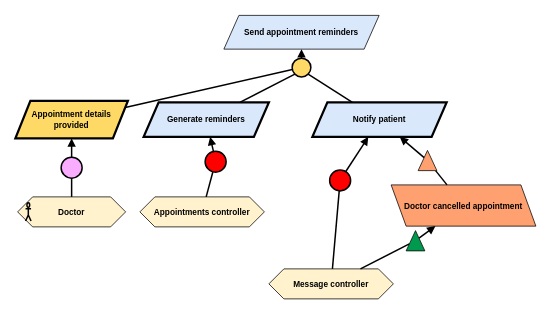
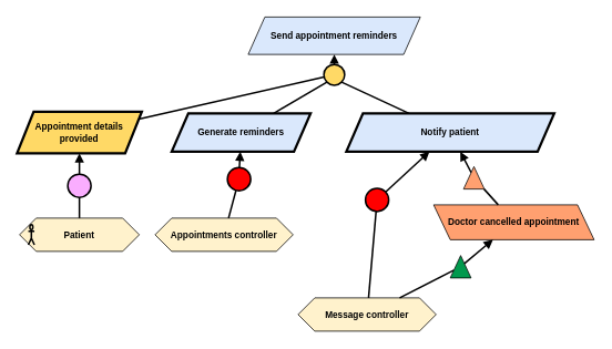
  <mxCell id="0" />
  <mxCell id="1" parent="0" />
  <mxCell id="2" value="&lt;b&gt;Send appointment reminders&lt;/b&gt;" style="shape=parallelogram;perimeter=parallelogramPerimeter;whiteSpace=wrap;html=1;fixedSize=1;fillColor=#dae8fc;strokeColor=#000000;fontFamily=Helvetica;fontSize=11;fontColor=default;labelBackgroundColor=none;" parent="1" vertex="1"><mxGeometry x="298" y="20" width="207" height="45" as="geometry" /></mxCell>
  <mxCell id="3" value="&lt;b&gt;Appointment details provided&lt;/b&gt;" style="shape=parallelogram;perimeter=parallelogramPerimeter;whiteSpace=wrap;html=1;fixedSize=1;fillColor=#FFD966;strokeColor=#000000;strokeWidth=3;fontFamily=Helvetica;fontSize=11;fontColor=default;labelBackgroundColor=none;" parent="1" vertex="1"><mxGeometry x="20" y="134" width="150" height="50" as="geometry" /></mxCell>
  <mxCell id="4" value="" style="ellipse;whiteSpace=wrap;html=1;aspect=fixed;fillColor=#FFD966;strokeWidth=2;" parent="1" vertex="1"><mxGeometry x="389" y="77" width="25" height="25" as="geometry" /></mxCell>
  <mxCell id="5" value="" style="endArrow=block;html=1;rounded=0;endFill=1;strokeWidth=2;" parent="1" source="4" target="2" edge="1"><mxGeometry width="50" height="50" relative="1" as="geometry"><mxPoint x="401.495" y="107.972" as="sourcePoint" /><mxPoint x="311.758" y="-48" as="targetPoint" /></mxGeometry></mxCell>
  <mxCell id="6" value="" style="endArrow=none;html=1;rounded=0;strokeWidth=2;" parent="1" source="3" target="4" edge="1"><mxGeometry width="50" height="50" relative="1" as="geometry"><mxPoint x="128" y="16" as="sourcePoint" /><mxPoint x="425.5" y="106" as="targetPoint" /></mxGeometry></mxCell>
  <mxCell id="7" value="" style="group;fontFamily=Helvetica;fontSize=11;fontColor=default;labelBackgroundColor=default;" parent="1" vertex="1" connectable="0"><mxGeometry x="23" y="262" width="144" height="40" as="geometry" /></mxCell>
- <mxCell id="8" value="&lt;div&gt;&lt;b&gt;Doctor&lt;/b&gt;&lt;/div&gt;" style="shape=hexagon;perimeter=hexagonPerimeter2;whiteSpace=wrap;html=1;fixedSize=1;fillColor=#FFF2CC;fontFamily=Helvetica;fontSize=11;fontColor=default;labelBackgroundColor=none;" parent="7" vertex="1"><mxGeometry width="144" height="40" as="geometry" /></mxCell>
+ <mxCell id="8" value="&lt;div&gt;&lt;b&gt;Patient&lt;/b&gt;&lt;/div&gt;" style="shape=hexagon;perimeter=hexagonPerimeter2;whiteSpace=wrap;html=1;fixedSize=1;fillColor=#FFF2CC;fontFamily=Helvetica;fontSize=11;fontColor=default;labelBackgroundColor=none;" parent="7" vertex="1"><mxGeometry width="144" height="40" as="geometry" /></mxCell>
  <mxCell id="9" value="" style="shape=umlActor;verticalLabelPosition=bottom;verticalAlign=top;html=1;outlineConnect=0;fillColor=none;strokeWidth=2;fontFamily=Helvetica;fontSize=11;fontColor=default;labelBackgroundColor=default;" parent="7" vertex="1"><mxGeometry x="10.576" y="7.75" width="7.322" height="24.5" as="geometry" /></mxCell>
  <mxCell id="10" value="" style="ellipse;whiteSpace=wrap;html=1;aspect=fixed;fillColor=#FAADFF;strokeWidth=2;fontFamily=Helvetica;fontSize=11;fontColor=default;labelBackgroundColor=default;" parent="1" vertex="1"><mxGeometry x="81" y="209" width="28" height="28" as="geometry" /></mxCell>
  <mxCell id="11" value="" style="endArrow=block;html=1;rounded=0;endFill=1;strokeWidth=2;strokeColor=default;align=center;verticalAlign=middle;fontFamily=Helvetica;fontSize=11;fontColor=default;labelBackgroundColor=default;" parent="1" source="10" target="3" edge="1"><mxGeometry width="50" height="50" relative="1" as="geometry"><mxPoint x="527.995" y="231.972" as="sourcePoint" /><mxPoint x="524" y="187" as="targetPoint" /></mxGeometry></mxCell>
  <mxCell id="12" value="" style="endArrow=none;html=1;rounded=0;strokeWidth=2;strokeColor=default;align=center;verticalAlign=middle;fontFamily=Helvetica;fontSize=11;fontColor=default;labelBackgroundColor=default;" parent="1" source="8" target="10" edge="1"><mxGeometry width="50" height="50" relative="1" as="geometry"><mxPoint x="527" y="294" as="sourcePoint" /><mxPoint x="552" y="230" as="targetPoint" /></mxGeometry></mxCell>
- <mxCell id="13" value="&lt;b&gt;Notify patient&lt;/b&gt;" style="shape=parallelogram;perimeter=parallelogramPerimeter;whiteSpace=wrap;html=1;fixedSize=1;fillColor=#dae8fc;strokeColor=#000000;strokeWidth=3;fontFamily=Helvetica;fontSize=11;fontColor=default;labelBackgroundColor=none;" parent="1" vertex="1"><mxGeometry x="416" y="136" width="179" height="46" as="geometry" /></mxCell>
+ <mxCell id="13" value="&lt;b&gt;Notify patient&lt;/b&gt;" style="shape=parallelogram;perimeter=parallelogramPerimeter;whiteSpace=wrap;html=1;fixedSize=1;fillColor=#dae8fc;strokeColor=#000000;strokeWidth=3;fontFamily=Helvetica;fontSize=11;fontColor=default;labelBackgroundColor=none;" parent="1" vertex="1"><mxGeometry x="416" y="136" width="250" height="46" as="geometry" /></mxCell>
  <mxCell id="14" value="" style="endArrow=none;html=1;rounded=0;strokeWidth=2;entryX=1;entryY=1;entryDx=0;entryDy=0;" parent="1" source="13" target="4" edge="1"><mxGeometry width="50" height="50" relative="1" as="geometry"><mxPoint x="300" y="155" as="sourcePoint" /><mxPoint x="403" y="117" as="targetPoint" /></mxGeometry></mxCell>
- <mxCell id="15" value="Doctor cancelled appointment" style="shape=parallelogram;perimeter=parallelogramPerimeter;whiteSpace=wrap;html=1;fixedSize=1;fillColor=#FFA070;fontStyle=1;fontFamily=Helvetica;fontSize=11;fontColor=default;labelBackgroundColor=none;flipH=1;flipV=0;" parent="1" vertex="1"><mxGeometry x="521" y="246" width="193" height="55" as="geometry" /></mxCell>
+ <mxCell id="15" value="Doctor cancelled appointment" style="shape=parallelogram;perimeter=parallelogramPerimeter;whiteSpace=wrap;html=1;fixedSize=1;fillColor=#FFA070;fontStyle=1;fontFamily=Helvetica;fontSize=11;fontColor=default;labelBackgroundColor=none;flipH=1;flipV=0;" parent="1" vertex="1"><mxGeometry x="521" y="246" width="193" height="42" as="geometry" /></mxCell>
  <mxCell id="16" value="" style="endArrow=block;html=1;rounded=0;endFill=1;strokeWidth=2;" parent="1" source="18" edge="1" target="13"><mxGeometry width="50" height="50" relative="1" as="geometry"><mxPoint x="696.5" y="289" as="sourcePoint" /><mxPoint x="608.5" y="287" as="targetPoint" /></mxGeometry></mxCell>
  <mxCell id="17" value="" style="endArrow=none;html=1;rounded=0;strokeWidth=2;" parent="1" target="18" edge="1" source="15"><mxGeometry width="50" height="50" relative="1" as="geometry"><mxPoint x="608.5" y="370" as="sourcePoint" /><mxPoint x="686.744" y="323.998" as="targetPoint" /></mxGeometry></mxCell>
  <mxCell id="18" value="" style="triangle;whiteSpace=wrap;html=1;rotation=-90;fillColor=#FFA070;" parent="1" vertex="1"><mxGeometry x="556" y="201" width="27" height="25" as="geometry" /></mxCell>
  <mxCell id="19" value="&lt;div&gt;&lt;b&gt;Message controller&lt;/b&gt;&lt;/div&gt;" style="shape=hexagon;perimeter=hexagonPerimeter2;whiteSpace=wrap;html=1;fixedSize=1;fillColor=#FFF2CC;fontFamily=Helvetica;fontSize=11;fontColor=default;labelBackgroundColor=none;" parent="1" vertex="1"><mxGeometry x="358" y="358" width="166" height="40" as="geometry" /></mxCell>
  <mxCell id="20" value="" style="ellipse;whiteSpace=wrap;html=1;aspect=fixed;fillColor=#FF0000;strokeWidth=2;" parent="1" vertex="1"><mxGeometry x="439" y="226" width="28" height="28" as="geometry" /></mxCell>
  <mxCell id="21" value="" style="endArrow=block;html=1;rounded=0;endFill=1;strokeWidth=2;" parent="1" source="20" edge="1" target="13"><mxGeometry width="50" height="50" relative="1" as="geometry"><mxPoint x="422.995" y="335.972" as="sourcePoint" /><mxPoint x="429.191" y="284.5" as="targetPoint" /><Array as="points" /></mxGeometry></mxCell>
  <mxCell id="22" value="" style="endArrow=none;html=1;rounded=0;strokeWidth=2;" parent="1" source="19" target="20" edge="1"><mxGeometry width="50" height="50" relative="1" as="geometry"><mxPoint x="422" y="398" as="sourcePoint" /><mxPoint x="447" y="334" as="targetPoint" /></mxGeometry></mxCell>
- <mxCell id="23" value="&lt;b&gt;Generate reminders&lt;/b&gt;" style="shape=parallelogram;perimeter=parallelogramPerimeter;whiteSpace=wrap;html=1;fixedSize=1;fillColor=#dae8fc;strokeColor=#000000;strokeWidth=3;fontFamily=Helvetica;fontSize=11;fontColor=default;labelBackgroundColor=none;" vertex="1" parent="1"><mxGeometry x="191" y="136" width="167" height="46" as="geometry" /></mxCell>
+ <mxCell id="23" value="&lt;b&gt;Generate reminders&lt;/b&gt;" style="shape=parallelogram;perimeter=parallelogramPerimeter;whiteSpace=wrap;html=1;fixedSize=1;fillColor=#dae8fc;strokeColor=#000000;strokeWidth=3;fontFamily=Helvetica;fontSize=11;fontColor=default;labelBackgroundColor=none;" vertex="1" parent="1"><mxGeometry x="206" y="136" width="167" height="46" as="geometry" /></mxCell>
  <mxCell id="24" value="" style="endArrow=none;html=1;rounded=0;strokeWidth=2;entryX=0;entryY=1;entryDx=0;entryDy=0;" edge="1" parent="1" source="23" target="4"><mxGeometry width="50" height="50" relative="1" as="geometry"><mxPoint x="174" y="159" as="sourcePoint" /><mxPoint x="396" y="126" as="targetPoint" /></mxGeometry></mxCell>
  <mxCell id="25" value="&lt;div&gt;&lt;b&gt;Appointments controller&lt;/b&gt;&lt;/div&gt;" style="shape=hexagon;perimeter=hexagonPerimeter2;whiteSpace=wrap;html=1;fixedSize=1;fillColor=#FFF2CC;fontFamily=Helvetica;fontSize=11;fontColor=default;labelBackgroundColor=none;" vertex="1" parent="1"><mxGeometry x="186" y="262" width="166" height="40" as="geometry" /></mxCell>
  <mxCell id="26" value="" style="ellipse;whiteSpace=wrap;html=1;aspect=fixed;fillColor=#FF0000;strokeWidth=2;" vertex="1" parent="1"><mxGeometry x="273" y="201" width="28" height="28" as="geometry" /></mxCell>
  <mxCell id="27" value="" style="endArrow=block;html=1;rounded=0;endFill=1;strokeWidth=2;" edge="1" source="26" parent="1" target="23"><mxGeometry width="50" height="50" relative="1" as="geometry"><mxPoint x="419.995" y="329.972" as="sourcePoint" /><mxPoint x="416" y="285" as="targetPoint" /></mxGeometry></mxCell>
  <mxCell id="28" value="" style="endArrow=none;html=1;rounded=0;strokeWidth=2;" edge="1" target="26" parent="1" source="25"><mxGeometry width="50" height="50" relative="1" as="geometry"><mxPoint x="419" y="392" as="sourcePoint" /><mxPoint x="444" y="328" as="targetPoint" /></mxGeometry></mxCell>
  <mxCell id="29" value="" style="endArrow=block;html=1;rounded=0;endFill=1;strokeWidth=2;" edge="1" source="31" parent="1" target="15"><mxGeometry width="50" height="50" relative="1" as="geometry"><mxPoint x="582.5" y="327" as="sourcePoint" /><mxPoint x="494.5" y="325" as="targetPoint" /></mxGeometry></mxCell>
  <mxCell id="30" value="" style="endArrow=none;html=1;rounded=0;strokeWidth=2;" edge="1" target="31" parent="1" source="19"><mxGeometry width="50" height="50" relative="1" as="geometry"><mxPoint x="494.5" y="408" as="sourcePoint" /><mxPoint x="572.744" y="361.998" as="targetPoint" /></mxGeometry></mxCell>
  <mxCell id="31" value="" style="triangle;whiteSpace=wrap;html=1;rotation=-90;fillColor=#00994D;" vertex="1" parent="1"><mxGeometry x="540" y="308" width="27" height="25" as="geometry" /></mxCell>
